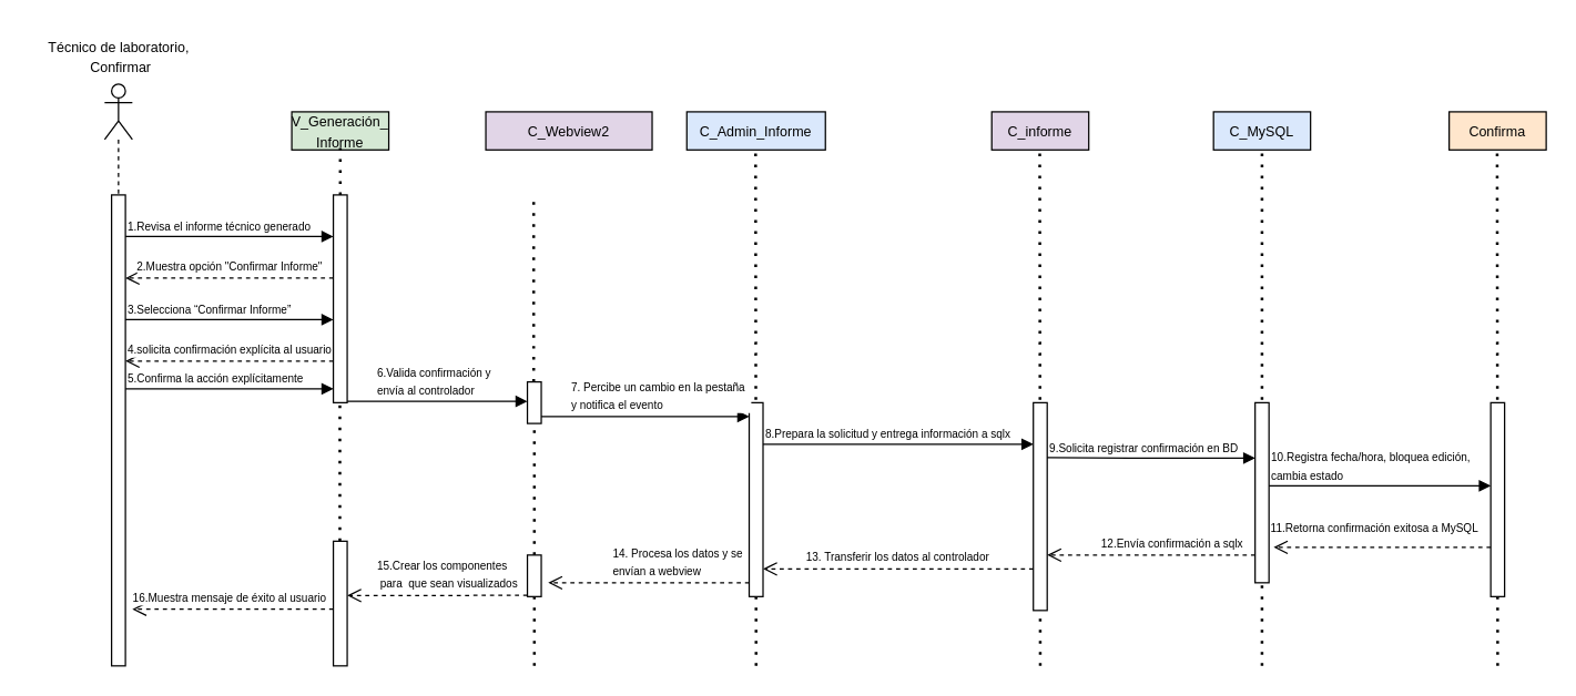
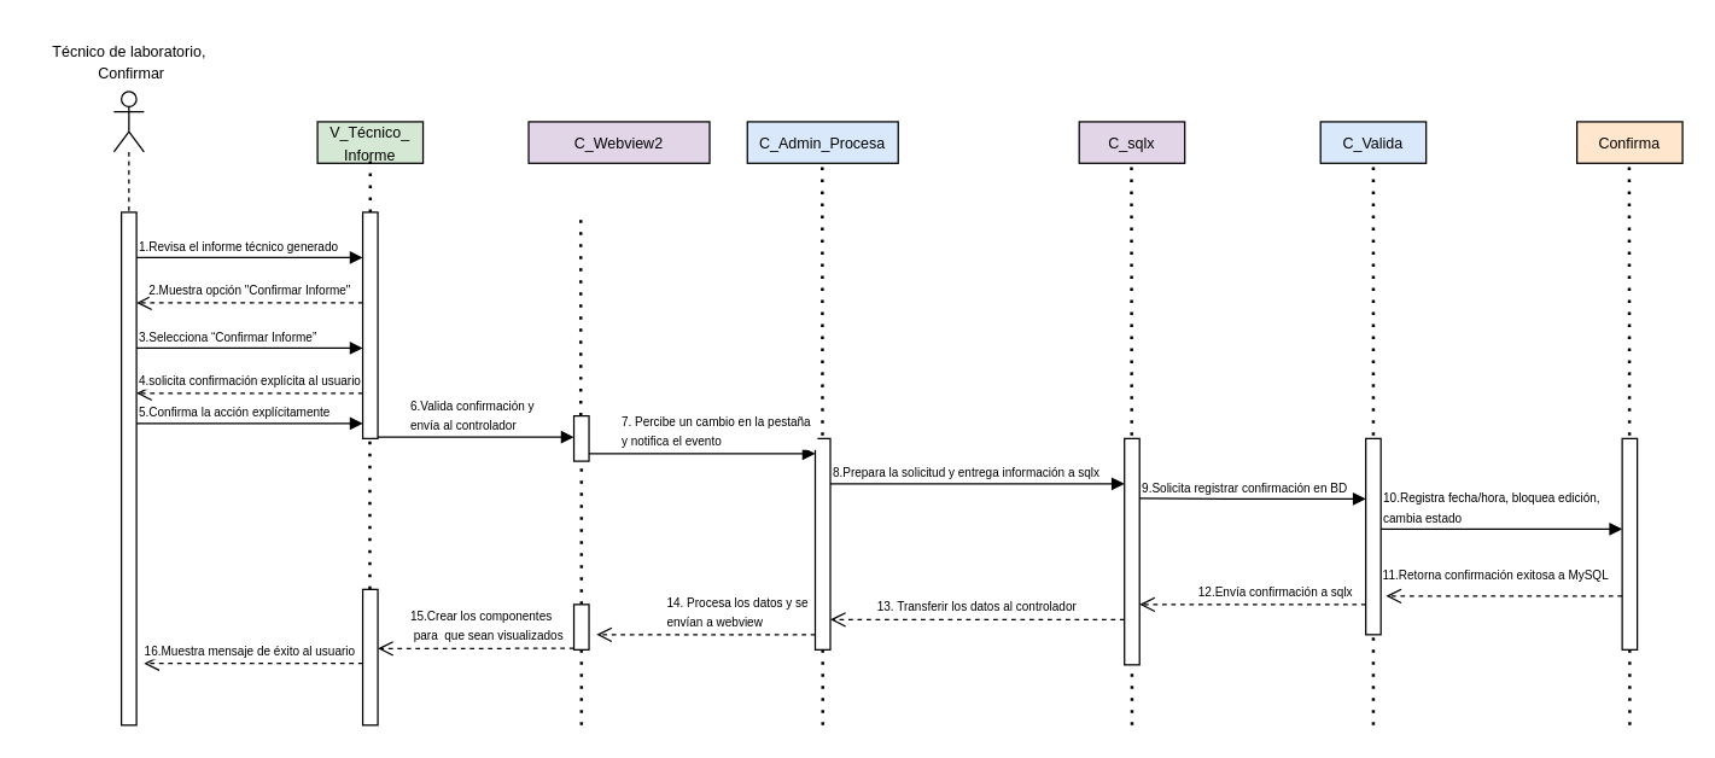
  <mxCell id="0" />
  <mxCell id="1" parent="0" />
  <mxCell id="2" value="" style="endArrow=none;dashed=1;html=1;dashPattern=1 3;strokeWidth=2;rounded=0;" edge="1" parent="1"><mxGeometry width="50" height="50" relative="1" as="geometry"><mxPoint x="545" y="480" as="sourcePoint" /><mxPoint x="544.62" y="97.5" as="targetPoint" /></mxGeometry></mxCell>
  <mxCell id="3" value="" style="endArrow=none;dashed=1;html=1;dashPattern=1 3;strokeWidth=2;rounded=0;" edge="1" parent="1"><mxGeometry width="50" height="50" relative="1" as="geometry"><mxPoint x="1080" y="480" as="sourcePoint" /><mxPoint x="1079.62" y="97.5" as="targetPoint" /></mxGeometry></mxCell>
  <mxCell id="4" value="" style="endArrow=none;dashed=1;html=1;dashPattern=1 3;strokeWidth=2;rounded=0;" edge="1" parent="1" target="52"><mxGeometry width="50" height="50" relative="1" as="geometry"><mxPoint x="910" y="480" as="sourcePoint" /><mxPoint x="909.81" y="97.5" as="targetPoint" /></mxGeometry></mxCell>
  <mxCell id="5" value="" style="endArrow=none;dashed=1;html=1;dashPattern=1 3;strokeWidth=2;rounded=0;" edge="1" parent="1"><mxGeometry width="50" height="50" relative="1" as="geometry"><mxPoint x="750" y="480" as="sourcePoint" /><mxPoint x="749.62" y="97.5" as="targetPoint" /></mxGeometry></mxCell>
  <mxCell id="6" value="&lt;font style=&quot;font-size: 10px;&quot;&gt;Técnico de laboratorio,&lt;/font&gt;&lt;div&gt;&lt;font style=&quot;font-size: 10px;&quot;&gt;&amp;nbsp;Confirmar&lt;/font&gt;&lt;/div&gt;" style="text;html=1;align=center;verticalAlign=middle;resizable=0;points=[];autosize=1;strokeColor=none;fillColor=none;" vertex="1" parent="1"><mxGeometry x="20" y="20" width="130" height="40" as="geometry" /></mxCell>
  <mxCell id="7" value="" style="shape=umlLifeline;perimeter=lifelinePerimeter;whiteSpace=wrap;html=1;container=1;dropTarget=0;collapsible=0;recursiveResize=0;outlineConnect=0;portConstraint=eastwest;newEdgeStyle={&quot;curved&quot;:0,&quot;rounded&quot;:0};participant=umlActor;" vertex="1" parent="1"><mxGeometry x="75" y="60" width="20" height="80" as="geometry" /></mxCell>
  <mxCell id="8" value="" style="html=1;points=[[0,0,0,0,5],[0,1,0,0,-5],[1,0,0,0,5],[1,1,0,0,-5]];perimeter=orthogonalPerimeter;outlineConnect=0;targetShapes=umlLifeline;portConstraint=eastwest;newEdgeStyle={&quot;curved&quot;:0,&quot;rounded&quot;:0};" vertex="1" parent="1"><mxGeometry x="80" y="140" width="10" height="340" as="geometry" /></mxCell>
- <mxCell id="9" value="&lt;div&gt;&lt;font style=&quot;font-size: 10px;&quot;&gt;V_Generación_&lt;/font&gt;&lt;/div&gt;&lt;div&gt;&lt;font style=&quot;font-size: 10px;&quot;&gt;Informe&lt;/font&gt;&lt;/div&gt;" style="html=1;whiteSpace=wrap;fillColor=#D5E8D4;" vertex="1" parent="1"><mxGeometry x="210" y="80" width="70" height="27.5" as="geometry" /></mxCell>
- <mxCell id="10" value="&lt;font style=&quot;font-size: 10px;&quot;&gt;C_Admin_Informe&lt;/font&gt;" style="html=1;whiteSpace=wrap;fillColor=#DAE8FC;" vertex="1" parent="1"><mxGeometry x="495" y="80" width="100" height="27.5" as="geometry" /></mxCell>
- <mxCell id="11" value="&lt;font style=&quot;font-size: 10px;&quot;&gt;C_informe&lt;/font&gt;" style="html=1;whiteSpace=wrap;fillColor=#E1D5E7;" vertex="1" parent="1"><mxGeometry x="715" y="80" width="70" height="27.5" as="geometry" /></mxCell>
+ <mxCell id="9" value="&lt;div&gt;&lt;font style=&quot;font-size: 10px;&quot;&gt;V_Técnico_&lt;/font&gt;&lt;/div&gt;&lt;div&gt;&lt;font style=&quot;font-size: 10px;&quot;&gt;Informe&lt;/font&gt;&lt;/div&gt;" style="html=1;whiteSpace=wrap;fillColor=#D5E8D4;" vertex="1" parent="1"><mxGeometry x="210" y="80" width="70" height="27.5" as="geometry" /></mxCell>
+ <mxCell id="10" value="&lt;font style=&quot;font-size: 10px;&quot;&gt;C_Admin_Procesa&lt;/font&gt;" style="html=1;whiteSpace=wrap;fillColor=#DAE8FC;" vertex="1" parent="1"><mxGeometry x="495" y="80" width="100" height="27.5" as="geometry" /></mxCell>
+ <mxCell id="11" value="&lt;font style=&quot;font-size: 10px;&quot;&gt;C_sqlx&lt;/font&gt;" style="html=1;whiteSpace=wrap;fillColor=#E1D5E7;" vertex="1" parent="1"><mxGeometry x="715" y="80" width="70" height="27.5" as="geometry" /></mxCell>
  <mxCell id="12" value="&lt;font style=&quot;font-size: 10px;&quot;&gt;Confirma&lt;/font&gt;" style="html=1;whiteSpace=wrap;fillColor=#FFE6CC;" vertex="1" parent="1"><mxGeometry x="1045" y="80" width="70" height="27.5" as="geometry" /></mxCell>
  <mxCell id="13" value="" style="endArrow=block;endFill=1;html=1;edgeStyle=orthogonalEdgeStyle;align=left;verticalAlign=top;rounded=0;" edge="1" parent="1"><mxGeometry x="-1" relative="1" as="geometry"><mxPoint x="90" y="170" as="sourcePoint" /><mxPoint x="240" y="170" as="targetPoint" /></mxGeometry></mxCell>
  <mxCell id="14" value="&lt;font style=&quot;font-size: 8px;&quot;&gt;1.Revisa el informe técnico generado&lt;/font&gt;" style="edgeLabel;resizable=0;html=1;align=left;verticalAlign=bottom;" connectable="0" vertex="1" parent="13"><mxGeometry x="-1" relative="1" as="geometry" /></mxCell>
  <mxCell id="15" value="" style="html=1;points=[[0,0,0,0,5],[0,1,0,0,-5],[1,0,0,0,5],[1,1,0,0,-5]];perimeter=orthogonalPerimeter;outlineConnect=0;targetShapes=umlLifeline;portConstraint=eastwest;newEdgeStyle={&quot;curved&quot;:0,&quot;rounded&quot;:0};" vertex="1" parent="1"><mxGeometry x="240" y="140" width="10" height="150" as="geometry" /></mxCell>
  <mxCell id="16" value="" style="endArrow=none;dashed=1;html=1;dashPattern=1 3;strokeWidth=2;rounded=0;" edge="1" parent="1" source="15"><mxGeometry width="50" height="50" relative="1" as="geometry"><mxPoint x="190" y="150" as="sourcePoint" /><mxPoint x="245" y="100" as="targetPoint" /></mxGeometry></mxCell>
  <mxCell id="17" value="&lt;font style=&quot;font-size: 8px;&quot;&gt;2.Muestra opción &quot;Confirmar Informe&quot;&lt;/font&gt;" style="html=1;verticalAlign=bottom;endArrow=open;dashed=1;endSize=8;curved=0;rounded=0;" edge="1" parent="1"><mxGeometry relative="1" as="geometry"><mxPoint x="240" y="200" as="sourcePoint" /><mxPoint x="90" y="200" as="targetPoint" /></mxGeometry></mxCell>
  <mxCell id="18" value="&lt;br&gt;&lt;div&gt;&lt;br&gt;&lt;/div&gt;" style="edgeLabel;html=1;align=center;verticalAlign=middle;resizable=0;points=[];" connectable="0" vertex="1" parent="17"><mxGeometry x="0.874" y="4" relative="1" as="geometry"><mxPoint as="offset" /></mxGeometry></mxCell>
  <mxCell id="19" value="" style="endArrow=block;endFill=1;html=1;edgeStyle=orthogonalEdgeStyle;align=left;verticalAlign=top;rounded=0;" edge="1" parent="1"><mxGeometry x="-1" relative="1" as="geometry"><mxPoint x="90" y="230" as="sourcePoint" /><mxPoint x="240" y="230" as="targetPoint" /></mxGeometry></mxCell>
  <mxCell id="20" value="&lt;font style=&quot;font-size: 8px;&quot;&gt;3.Selecciona “Confirmar Informe”&lt;/font&gt;" style="edgeLabel;resizable=0;html=1;align=left;verticalAlign=bottom;" connectable="0" vertex="1" parent="19"><mxGeometry x="-1" relative="1" as="geometry"><mxPoint as="offset" /></mxGeometry></mxCell>
  <mxCell id="21" value="" style="endArrow=block;endFill=1;html=1;edgeStyle=orthogonalEdgeStyle;align=left;verticalAlign=top;rounded=0;" edge="1" parent="1"><mxGeometry x="-1" relative="1" as="geometry"><mxPoint x="90" y="280" as="sourcePoint" /><mxPoint x="240" y="280" as="targetPoint" /></mxGeometry></mxCell>
  <mxCell id="22" value="&lt;font style=&quot;font-size: 8px;&quot;&gt;5.Confirma la acción explícitamente&lt;/font&gt;" style="edgeLabel;resizable=0;html=1;align=left;verticalAlign=bottom;" connectable="0" vertex="1" parent="21"><mxGeometry x="-1" relative="1" as="geometry"><mxPoint as="offset" /></mxGeometry></mxCell>
  <mxCell id="23" value="" style="html=1;points=[[0,0,0,0,5],[0,1,0,0,-5],[1,0,0,0,5],[1,1,0,0,-5]];perimeter=orthogonalPerimeter;outlineConnect=0;targetShapes=umlLifeline;portConstraint=eastwest;newEdgeStyle={&quot;curved&quot;:0,&quot;rounded&quot;:0};" vertex="1" parent="1"><mxGeometry x="540" y="290" width="10" height="140" as="geometry" /></mxCell>
  <mxCell id="24" value="" style="endArrow=block;endFill=1;html=1;edgeStyle=orthogonalEdgeStyle;align=left;verticalAlign=top;rounded=0;" edge="1" parent="1"><mxGeometry x="-1" relative="1" as="geometry"><mxPoint x="550" y="320" as="sourcePoint" /><mxPoint x="745" y="320" as="targetPoint" /></mxGeometry></mxCell>
  <mxCell id="25" value="&lt;font style=&quot;font-size: 8px;&quot;&gt;8.Prepara la solicitud y entrega información a sqlx&lt;/font&gt;" style="edgeLabel;resizable=0;html=1;align=left;verticalAlign=bottom;" connectable="0" vertex="1" parent="24"><mxGeometry x="-1" relative="1" as="geometry" /></mxCell>
  <mxCell id="26" value="" style="html=1;points=[[0,0,0,0,5],[0,1,0,0,-5],[1,0,0,0,5],[1,1,0,0,-5]];perimeter=orthogonalPerimeter;outlineConnect=0;targetShapes=umlLifeline;portConstraint=eastwest;newEdgeStyle={&quot;curved&quot;:0,&quot;rounded&quot;:0};" vertex="1" parent="1"><mxGeometry x="745" y="290" width="10" height="150" as="geometry" /></mxCell>
  <mxCell id="27" value="" style="endArrow=block;endFill=1;html=1;edgeStyle=orthogonalEdgeStyle;align=left;verticalAlign=top;rounded=0;" edge="1" parent="1"><mxGeometry x="-1" relative="1" as="geometry"><mxPoint x="755" y="329.62" as="sourcePoint" /><mxPoint x="905" y="330" as="targetPoint" /></mxGeometry></mxCell>
  <mxCell id="28" value="&lt;font style=&quot;font-size: 8px;&quot;&gt;9.Solicita registrar confirmación en BD&lt;/font&gt;" style="edgeLabel;resizable=0;html=1;align=left;verticalAlign=bottom;" connectable="0" vertex="1" parent="27"><mxGeometry x="-1" relative="1" as="geometry" /></mxCell>
  <mxCell id="29" value="" style="html=1;points=[[0,0,0,0,5],[0,1,0,0,-5],[1,0,0,0,5],[1,1,0,0,-5]];perimeter=orthogonalPerimeter;outlineConnect=0;targetShapes=umlLifeline;portConstraint=eastwest;newEdgeStyle={&quot;curved&quot;:0,&quot;rounded&quot;:0};" vertex="1" parent="1"><mxGeometry x="905" y="290" width="10" height="130" as="geometry" /></mxCell>
  <mxCell id="30" value="" style="endArrow=none;dashed=1;html=1;dashPattern=1 3;strokeWidth=2;rounded=0;" edge="1" parent="1" source="52"><mxGeometry width="50" height="50" relative="1" as="geometry"><mxPoint x="910.19" y="290" as="sourcePoint" /><mxPoint x="909.81" y="97.5" as="targetPoint" /></mxGeometry></mxCell>
  <mxCell id="31" value="" style="endArrow=block;endFill=1;html=1;edgeStyle=orthogonalEdgeStyle;align=left;verticalAlign=top;rounded=0;" edge="1" parent="1"><mxGeometry x="-1" relative="1" as="geometry"><mxPoint x="915" y="350" as="sourcePoint" /><mxPoint x="1075" y="350" as="targetPoint" /></mxGeometry></mxCell>
  <mxCell id="32" value="&lt;font style=&quot;font-size: 8px;&quot;&gt;10.Registra fecha/hora, bloquea edición,&amp;nbsp;&lt;/font&gt;&lt;div&gt;&lt;font style=&quot;font-size: 8px;&quot;&gt;cambia estado&lt;/font&gt;&lt;/div&gt;" style="edgeLabel;resizable=0;html=1;align=left;verticalAlign=bottom;" connectable="0" vertex="1" parent="31"><mxGeometry x="-1" relative="1" as="geometry" /></mxCell>
  <mxCell id="33" value="" style="html=1;points=[[0,0,0,0,5],[0,1,0,0,-5],[1,0,0,0,5],[1,1,0,0,-5]];perimeter=orthogonalPerimeter;outlineConnect=0;targetShapes=umlLifeline;portConstraint=eastwest;newEdgeStyle={&quot;curved&quot;:0,&quot;rounded&quot;:0};" vertex="1" parent="1"><mxGeometry x="1075" y="290" width="10" height="140" as="geometry" /></mxCell>
  <mxCell id="34" value="&lt;font style=&quot;font-size: 8px;&quot;&gt;11.Retorna confirmación exitosa a MySQL&lt;/font&gt;" style="html=1;verticalAlign=bottom;endArrow=open;dashed=1;endSize=8;curved=0;rounded=0;entryX=1.339;entryY=0.803;entryDx=0;entryDy=0;entryPerimeter=0;" edge="1" parent="1" source="33" target="29"><mxGeometry x="0.067" y="-5" relative="1" as="geometry"><mxPoint x="1065" y="390" as="sourcePoint" /><mxPoint x="925" y="395" as="targetPoint" /><mxPoint as="offset" /></mxGeometry></mxCell>
  <mxCell id="35" value="&lt;br&gt;&lt;div&gt;&lt;br&gt;&lt;/div&gt;" style="edgeLabel;html=1;align=center;verticalAlign=middle;resizable=0;points=[];" connectable="0" vertex="1" parent="34"><mxGeometry x="0.874" y="4" relative="1" as="geometry"><mxPoint as="offset" /></mxGeometry></mxCell>
  <mxCell id="36" value="" style="html=1;points=[[0,0,0,0,5],[0,1,0,0,-5],[1,0,0,0,5],[1,1,0,0,-5]];perimeter=orthogonalPerimeter;outlineConnect=0;targetShapes=umlLifeline;portConstraint=eastwest;newEdgeStyle={&quot;curved&quot;:0,&quot;rounded&quot;:0};" vertex="1" parent="1"><mxGeometry x="240" y="390" width="10" height="90" as="geometry" /></mxCell>
  <mxCell id="37" value="" style="endArrow=none;dashed=1;html=1;dashPattern=1 3;strokeWidth=2;rounded=0;" edge="1" parent="1" source="36"><mxGeometry width="50" height="50" relative="1" as="geometry"><mxPoint x="245.1" y="482.5" as="sourcePoint" /><mxPoint x="244.72" y="290" as="targetPoint" /></mxGeometry></mxCell>
  <mxCell id="38" value="&lt;font style=&quot;font-size: 8px;&quot;&gt;16.Muestra mensaje de éxito al usuario&lt;/font&gt;" style="html=1;verticalAlign=bottom;endArrow=open;dashed=1;endSize=8;curved=0;rounded=0;" edge="1" parent="1"><mxGeometry x="0.035" relative="1" as="geometry"><mxPoint x="240" y="439.09" as="sourcePoint" /><mxPoint x="95" y="439.09" as="targetPoint" /><mxPoint as="offset" /></mxGeometry></mxCell>
  <mxCell id="39" value="&lt;br&gt;&lt;div&gt;&lt;br&gt;&lt;/div&gt;" style="edgeLabel;html=1;align=center;verticalAlign=middle;resizable=0;points=[];" connectable="0" vertex="1" parent="38"><mxGeometry x="0.874" y="4" relative="1" as="geometry"><mxPoint as="offset" /></mxGeometry></mxCell>
  <mxCell id="40" value="&lt;font style=&quot;font-size: 8px;&quot;&gt;&lt;font style=&quot;&quot;&gt;12.&lt;/font&gt;&lt;span style=&quot;background-color: light-dark(#ffffff, var(--ge-dark-color, #121212)); color: light-dark(rgb(0, 0, 0), rgb(255, 255, 255));&quot;&gt;Envía confirmación a sqlx&lt;/span&gt;&lt;/font&gt;" style="html=1;verticalAlign=bottom;endArrow=open;dashed=1;endSize=8;curved=0;rounded=0;" edge="1" parent="1"><mxGeometry x="-0.2" relative="1" as="geometry"><mxPoint x="905" y="400" as="sourcePoint" /><mxPoint x="755" y="400" as="targetPoint" /><mxPoint as="offset" /></mxGeometry></mxCell>
  <mxCell id="41" value="&lt;br&gt;&lt;div&gt;&lt;br&gt;&lt;/div&gt;" style="edgeLabel;html=1;align=center;verticalAlign=middle;resizable=0;points=[];" connectable="0" vertex="1" parent="40"><mxGeometry x="0.874" y="4" relative="1" as="geometry"><mxPoint as="offset" /></mxGeometry></mxCell>
  <mxCell id="42" value="&lt;font style=&quot;font-size: 10px;&quot;&gt;C_Webview2&lt;/font&gt;" style="html=1;whiteSpace=wrap;fillColor=#E1D5E7;" vertex="1" parent="1"><mxGeometry x="350" y="80" width="120" height="27.5" as="geometry" /></mxCell>
  <mxCell id="43" value="" style="endArrow=block;endFill=1;html=1;edgeStyle=orthogonalEdgeStyle;align=left;verticalAlign=top;rounded=0;" edge="1" parent="1"><mxGeometry x="-1" relative="1" as="geometry"><mxPoint x="250" y="289.09" as="sourcePoint" /><mxPoint x="380" y="289.09" as="targetPoint" /></mxGeometry></mxCell>
  <mxCell id="44" value="&lt;font style=&quot;font-size: 8px;&quot;&gt;6.Valida confirmación&amp;nbsp;&lt;/font&gt;&lt;span style=&quot;font-size: 8px; background-color: light-dark(#ffffff, var(--ge-dark-color, #121212)); color: light-dark(rgb(0, 0, 0), rgb(255, 255, 255));&quot;&gt;y&amp;nbsp;&lt;/span&gt;&lt;div&gt;&lt;span style=&quot;font-size: 8px; background-color: light-dark(#ffffff, var(--ge-dark-color, #121212)); color: light-dark(rgb(0, 0, 0), rgb(255, 255, 255));&quot;&gt;envía al controlador&lt;/span&gt;&lt;/div&gt;" style="edgeLabel;resizable=0;html=1;align=left;verticalAlign=bottom;" connectable="0" vertex="1" parent="43"><mxGeometry x="-1" relative="1" as="geometry"><mxPoint x="20" as="offset" /></mxGeometry></mxCell>
  <mxCell id="45" value="" style="endArrow=none;dashed=1;html=1;dashPattern=1 3;strokeWidth=2;rounded=0;" edge="1" parent="1" source="47"><mxGeometry width="50" height="50" relative="1" as="geometry"><mxPoint x="384.93" y="332.5" as="sourcePoint" /><mxPoint x="384.55" y="140" as="targetPoint" /></mxGeometry></mxCell>
  <mxCell id="46" value="" style="endArrow=none;dashed=1;html=1;dashPattern=1 3;strokeWidth=2;rounded=0;" edge="1" parent="1" source="51" target="47"><mxGeometry width="50" height="50" relative="1" as="geometry"><mxPoint x="385" y="492.424" as="sourcePoint" /><mxPoint x="384.55" y="140" as="targetPoint" /></mxGeometry></mxCell>
  <mxCell id="47" value="" style="html=1;points=[[0,0,0,0,5],[0,1,0,0,-5],[1,0,0,0,5],[1,1,0,0,-5]];perimeter=orthogonalPerimeter;outlineConnect=0;targetShapes=umlLifeline;portConstraint=eastwest;newEdgeStyle={&quot;curved&quot;:0,&quot;rounded&quot;:0};" vertex="1" parent="1"><mxGeometry x="380" y="275" width="10" height="30" as="geometry" /></mxCell>
  <mxCell id="48" value="&lt;font style=&quot;font-size: 8px;&quot;&gt;7. Percibe un cambio en&amp;nbsp;&lt;/font&gt;&lt;span style=&quot;font-size: 8px; background-color: light-dark(#ffffff, var(--ge-dark-color, #121212)); color: light-dark(rgb(0, 0, 0), rgb(255, 255, 255));&quot;&gt;la pestaña&amp;nbsp;&amp;nbsp;&lt;/span&gt;&lt;div&gt;&lt;span style=&quot;font-size: 8px; color: light-dark(rgb(0, 0, 0), rgb(255, 255, 255)); background-color: light-dark(#ffffff, var(--ge-dark-color, #121212));&quot;&gt;y notifica&amp;nbsp;&lt;/span&gt;&lt;span style=&quot;font-size: 8px; background-color: light-dark(#ffffff, var(--ge-dark-color, #121212)); color: light-dark(rgb(0, 0, 0), rgb(255, 255, 255));&quot;&gt;el evento&lt;/span&gt;&lt;/div&gt;" style="html=1;verticalAlign=bottom;endArrow=block;curved=0;rounded=0;align=left;" edge="1" parent="1"><mxGeometry x="-0.733" width="80" relative="1" as="geometry"><mxPoint x="390" y="300" as="sourcePoint" /><mxPoint x="540" y="300" as="targetPoint" /><Array as="points"><mxPoint x="475" y="300" /></Array><mxPoint as="offset" /></mxGeometry></mxCell>
  <mxCell id="49" value="&lt;div&gt;&lt;font style=&quot;font-size: 8px;&quot;&gt;13. Transferir los&amp;nbsp;&lt;span style=&quot;background-color: light-dark(#ffffff, var(--ge-dark-color, #121212)); color: light-dark(rgb(0, 0, 0), rgb(255, 255, 255));&quot;&gt;datos al controlador&lt;/span&gt;&lt;/font&gt;&lt;/div&gt;" style="html=1;verticalAlign=bottom;endArrow=open;dashed=1;endSize=8;curved=0;rounded=0;" edge="1" parent="1" target="23"><mxGeometry x="0.004" relative="1" as="geometry"><mxPoint x="745" y="410" as="sourcePoint" /><mxPoint x="566" y="410" as="targetPoint" /><mxPoint as="offset" /></mxGeometry></mxCell>
  <mxCell id="50" value="" style="endArrow=none;dashed=1;html=1;dashPattern=1 3;strokeWidth=2;rounded=0;" edge="1" parent="1" target="51"><mxGeometry width="50" height="50" relative="1" as="geometry"><mxPoint x="385" y="480" as="sourcePoint" /><mxPoint x="385" y="305" as="targetPoint" /></mxGeometry></mxCell>
  <mxCell id="51" value="" style="html=1;points=[[0,0,0,0,5],[0,1,0,0,-5],[1,0,0,0,5],[1,1,0,0,-5]];perimeter=orthogonalPerimeter;outlineConnect=0;targetShapes=umlLifeline;portConstraint=eastwest;newEdgeStyle={&quot;curved&quot;:0,&quot;rounded&quot;:0};" vertex="1" parent="1"><mxGeometry x="380" y="400" width="10" height="30" as="geometry" /></mxCell>
- <mxCell id="52" value="&lt;font style=&quot;font-size: 10px;&quot;&gt;C_MySQL&lt;/font&gt;" style="html=1;whiteSpace=wrap;fillColor=#DAE8FC;" vertex="1" parent="1"><mxGeometry x="875" y="80" width="70" height="27.5" as="geometry" /></mxCell>
+ <mxCell id="52" value="&lt;font style=&quot;font-size: 10px;&quot;&gt;C_Valida&lt;/font&gt;" style="html=1;whiteSpace=wrap;fillColor=#DAE8FC;" vertex="1" parent="1"><mxGeometry x="875" y="80" width="70" height="27.5" as="geometry" /></mxCell>
  <mxCell id="53" value="&lt;font style=&quot;font-size: 8px;&quot;&gt;14. Procesa los datos&amp;nbsp;&lt;/font&gt;&lt;span style=&quot;font-size: 8px; background-color: light-dark(#ffffff, var(--ge-dark-color, #121212)); color: light-dark(rgb(0, 0, 0), rgb(255, 255, 255));&quot;&gt;y se&amp;nbsp;&lt;/span&gt;&lt;div&gt;&lt;span style=&quot;font-size: 8px; background-color: light-dark(#ffffff, var(--ge-dark-color, #121212)); color: light-dark(rgb(0, 0, 0), rgb(255, 255, 255));&quot;&gt;envían a webview&lt;/span&gt;&lt;/div&gt;" style="html=1;verticalAlign=bottom;endArrow=open;dashed=1;endSize=8;curved=0;rounded=0;align=left;" edge="1" parent="1"><mxGeometry x="0.379" relative="1" as="geometry"><mxPoint x="540" y="420" as="sourcePoint" /><mxPoint x="395" y="420" as="targetPoint" /><mxPoint as="offset" /></mxGeometry></mxCell>
  <mxCell id="54" value="&lt;font style=&quot;font-size: 8px;&quot;&gt;15.Crear los&amp;nbsp;&lt;/font&gt;&lt;span style=&quot;font-size: 8px; background-color: light-dark(#ffffff, var(--ge-dark-color, #121212)); color: light-dark(rgb(0, 0, 0), rgb(255, 255, 255));&quot;&gt;componentes&lt;/span&gt;&lt;div&gt;&lt;div&gt;&lt;font style=&quot;font-size: 8px;&quot;&gt;&amp;nbsp;para&amp;nbsp;&amp;nbsp;&lt;span style=&quot;color: light-dark(rgb(0, 0, 0), rgb(255, 255, 255));&quot;&gt;que sean&amp;nbsp;&lt;/span&gt;&lt;/font&gt;&lt;span style=&quot;font-size: 8px; color: light-dark(rgb(0, 0, 0), rgb(255, 255, 255)); background-color: light-dark(#ffffff, var(--ge-dark-color, #121212));&quot;&gt;visualizados&lt;/span&gt;&lt;/div&gt;&lt;/div&gt;" style="html=1;verticalAlign=bottom;endArrow=open;dashed=1;endSize=8;curved=0;rounded=0;align=left;" edge="1" parent="1"><mxGeometry x="0.692" relative="1" as="geometry"><mxPoint x="380" y="429.09" as="sourcePoint" /><mxPoint x="250" y="429.22" as="targetPoint" /><mxPoint as="offset" /></mxGeometry></mxCell>
  <mxCell id="55" value="&lt;font style=&quot;font-size: 8px;&quot;&gt;4.solicita confirmación explícita al usuario&lt;/font&gt;" style="html=1;verticalAlign=bottom;endArrow=open;dashed=1;endSize=8;curved=0;rounded=0;align=left;" edge="1" parent="1"><mxGeometry x="1" relative="1" as="geometry"><mxPoint x="240" y="260" as="sourcePoint" /><mxPoint x="90" y="260" as="targetPoint" /><mxPoint as="offset" /></mxGeometry></mxCell>
  <mxCell id="56" value="&lt;br&gt;&lt;div&gt;&lt;br&gt;&lt;/div&gt;" style="edgeLabel;html=1;align=center;verticalAlign=middle;resizable=0;points=[];" connectable="0" vertex="1" parent="55"><mxGeometry x="0.874" y="4" relative="1" as="geometry"><mxPoint as="offset" /></mxGeometry></mxCell>
